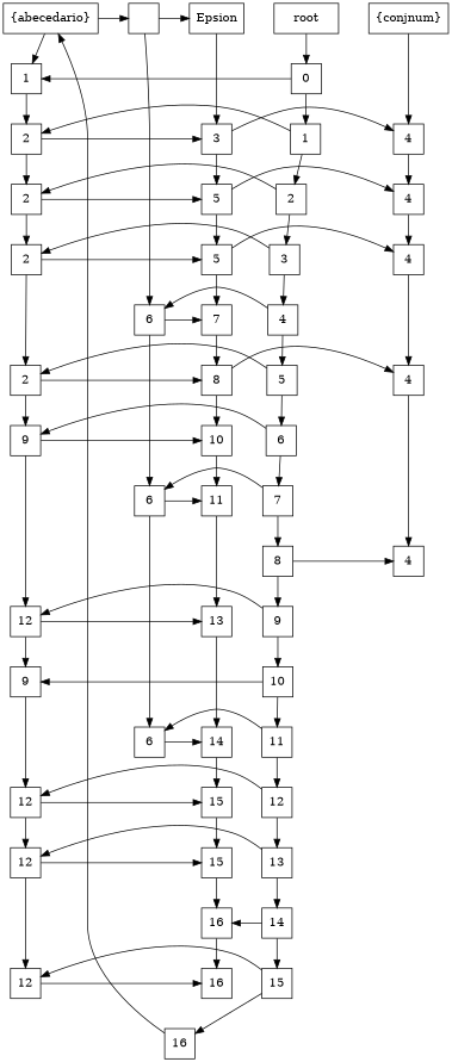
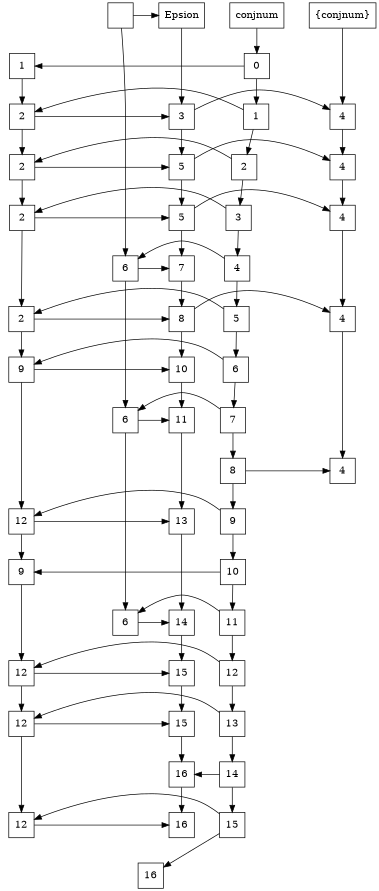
  digraph {
    nodesep=0.5
    rankdir=TB
    node [shape=rectangle]
-   n1 [height=0.5 label="{abecedario}" width=0.5]
    n2 [height=0.5 label="\n" width=0.5]
    n3 [height=0.5 label=Epsion width=0.5]
    n4 [height=0.5 label="{conjnum}" width=0.5]
-   n5 [height=0.5 label=root width=0.5]
+   n5 [height=0.5 label=conjnum width=0.5]
    n6 [height=0.5 label=0 width=0.5]
    n7 [height=0.5 label=1 width=0.5]
    n8 [height=0.5 label=1 width=0.5]
    n9 [height=0.5 label=2 width=0.5]
    n10 [height=0.5 label=3 width=0.5]
    n11 [height=0.5 label=4 width=0.5]
    n12 [height=0.5 label=2 width=0.5]
    n13 [height=0.5 label=2 width=0.5]
    n14 [height=0.5 label=5 width=0.5]
    n15 [height=0.5 label=4 width=0.5]
    n16 [height=0.5 label=3 width=0.5]
    n17 [height=0.5 label=2 width=0.5]
    n18 [height=0.5 label=5 width=0.5]
    n19 [height=0.5 label=4 width=0.5]
    n20 [height=0.5 label=4 width=0.5]
    n21 [height=0.5 label=6 width=0.5]
    n22 [height=0.5 label=7 width=0.5]
    n23 [height=0.5 label=5 width=0.5]
    n24 [height=0.5 label=2 width=0.5]
    n25 [height=0.5 label=8 width=0.5]
    n26 [height=0.5 label=4 width=0.5]
    n27 [height=0.5 label=6 width=0.5]
    n28 [height=0.5 label=9 width=0.5]
    n29 [height=0.5 label=10 width=0.5]
    n30 [height=0.5 label=7 width=0.5]
    n31 [height=0.5 label=6 width=0.5]
    n32 [height=0.5 label=11 width=0.5]
    n33 [height=0.5 label=8 width=0.5]
    n34 [height=0.5 label=4 width=0.5]
    n35 [height=0.5 label=9 width=0.5]
    n36 [height=0.5 label=12 width=0.5]
    n37 [height=0.5 label=13 width=0.5]
    n38 [height=0.5 label=10 width=0.5]
    n39 [height=0.5 label=9 width=0.5]
    n40 [height=0.5 label=11 width=0.5]
    n41 [height=0.5 label=6 width=0.5]
    n42 [height=0.5 label=14 width=0.5]
    n43 [height=0.5 label=12 width=0.5]
    n44 [height=0.5 label=12 width=0.5]
    n45 [height=0.5 label=15 width=0.5]
    n46 [height=0.5 label=13 width=0.5]
    n47 [height=0.5 label=12 width=0.5]
    n48 [height=0.5 label=15 width=0.5]
    n49 [height=0.5 label=14 width=0.5]
    n50 [height=0.5 label=16 width=0.5]
    n51 [height=0.5 label=15 width=0.5]
    n52 [height=0.5 label=12 width=0.5]
    n53 [height=0.5 label=16 width=0.5]
    n54 [height=0.5 label=16 width=0.5]
    subgraph sub_1 {
      rank=same
-     n1
      n2
      n3
      n4
      n5
    }
    subgraph sub_2 {
      rank=same
      n6
      n7
    }
    subgraph sub_3 {
      rank=same
      n8
      n9
      n10
      n11
    }
    subgraph sub_4 {
      rank=same
      n12
      n13
      n14
      n15
    }
    subgraph sub_5 {
      rank=same
      n16
      n17
      n18
      n19
    }
    subgraph sub_6 {
      rank=same
      n20
      n21
      n22
    }
    subgraph sub_7 {
      rank=same
      n23
      n24
      n25
      n26
    }
    subgraph sub_8 {
      rank=same
      n27
      n28
      n29
    }
    subgraph sub_9 {
      rank=same
      n30
      n31
      n32
    }
    subgraph sub_10 {
      rank=same
      n33
      n34
    }
    subgraph sub_11 {
      rank=same
      n35
      n36
      n37
    }
    subgraph sub_12 {
      rank=same
      n38
      n39
    }
    subgraph sub_13 {
      rank=same
      n40
      n41
      n42
    }
    subgraph sub_14 {
      rank=same
      n43
      n44
      n45
    }
    subgraph sub_15 {
      rank=same
      n46
      n47
      n48
    }
    subgraph sub_16 {
      rank=same
      n49
      n50
    }
    subgraph sub_17 {
      rank=same
      n51
      n52
      n53
    }
    subgraph sub_18 {
      rank=same
      n54
    }
-   n1 -> n2
-   n1 -> n7
    n2 -> n3
    n2 -> n21
    n3 -> n10
    n4 -> n11
    n5 -> n6
    n6 -> n7 [constraint=false]
    n6 -> n8
    n7 -> n9
    n8 -> n9 [constraint=false]
    n8 -> n12
    n9 -> n10 [constraint=false]
    n9 -> n13
    n10 -> n11 [constraint=false]
    n10 -> n14
    n11 -> n15
    n12 -> n13 [constraint=false]
    n12 -> n16
    n13 -> n14 [constraint=false]
    n13 -> n17
    n14 -> n15 [constraint=false]
    n14 -> n18
    n15 -> n19
    n16 -> n17 [constraint=false]
    n16 -> n20
    n17 -> n18 [constraint=false]
    n17 -> n24
    n18 -> n19 [constraint=false]
    n18 -> n22
    n19 -> n26
    n20 -> n21 [constraint=false]
    n20 -> n23
    n21 -> n22 [constraint=false]
    n21 -> n31
    n22 -> n25
    n23 -> n24 [constraint=false]
    n23 -> n27
    n24 -> n25 [constraint=false]
    n24 -> n28
    n25 -> n26 [constraint=false]
    n25 -> n29
    n26 -> n34
    n27 -> n28 [constraint=false]
    n27 -> n30
    n28 -> n29 [constraint=false]
    n28 -> n36
    n29 -> n32
    n30 -> n31 [constraint=false]
    n30 -> n33
    n31 -> n32 [constraint=false]
    n31 -> n41
    n32 -> n37
    n33 -> n34 [constraint=false]
    n33 -> n35
    n35 -> n36 [constraint=false]
    n35 -> n38
    n36 -> n37 [constraint=false]
    n36 -> n39
    n37 -> n42
    n38 -> n39 [constraint=false]
    n38 -> n40
    n39 -> n44
    n40 -> n41 [constraint=false]
    n40 -> n43
    n41 -> n42 [constraint=false]
    n42 -> n45
    n43 -> n44 [constraint=false]
    n43 -> n46
    n44 -> n45 [constraint=false]
    n44 -> n47
    n45 -> n48
    n46 -> n47 [constraint=false]
    n46 -> n49
    n47 -> n48 [constraint=false]
    n47 -> n52
    n48 -> n50
    n49 -> n50 [constraint=false]
    n49 -> n51
    n50 -> n53
    n51 -> n52 [constraint=false]
    n51 -> n54
    n52 -> n53 [constraint=false]
-   n54 -> n1
  }
